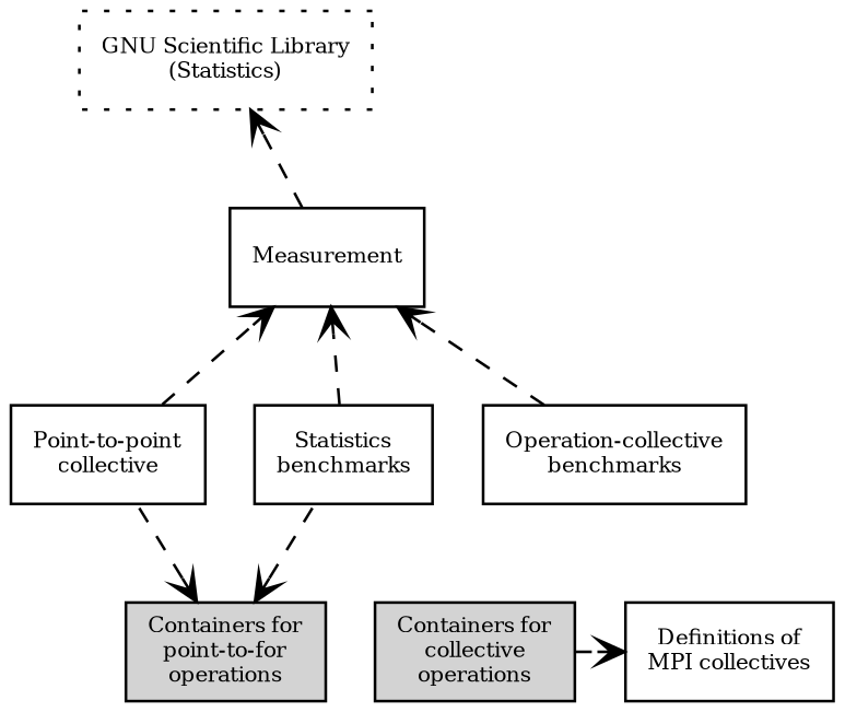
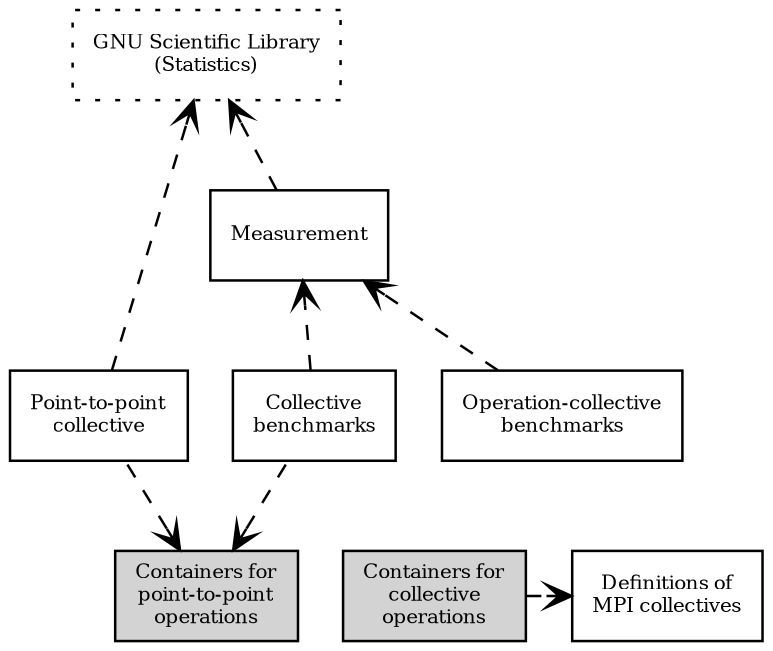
  digraph {
    rankdir=BT
    node [fontsize=8 shape=box style=solid]
    edge [arrowhead=open style=dashed]
    n1 [label="GNU Scientific Library\n(Statistics)" style=dotted]
    n2 [label="Definitions of\nMPI collectives"]
-   n3 [fillcolor=lightgrey label="Containers for\npoint-to-for\noperations" style=filled]
+   n3 [fillcolor=lightgrey label="Containers for\npoint-to-point\noperations" style=filled]
    n4 [fillcolor=lightgrey label="Containers for\ncollective\noperations" style=filled]
    n5 [label="Point-to-point\ncollective"]
-   n6 [label="Statistics\nbenchmarks"]
+   n6 [label="Collective\nbenchmarks"]
    n7 [label=Measurement]
    n8 [label="Operation-collective\nbenchmarks"]
    subgraph sub_1 {
      rank=sink
      n1
    }
    subgraph sub_2 {
      rank=same
      n2
      n3
      n4
    }
    n3 -> n5 [arrowhead=none arrowtail=open dir=back]
    n3 -> n6 [arrowhead=none arrowtail=open dir=back]
    n4 -> n2
-   n5 -> n7
+   n5 -> n1
    n6 -> n7
    n7 -> n1
    n8 -> n7
  }
